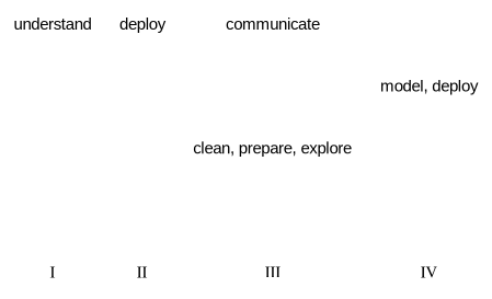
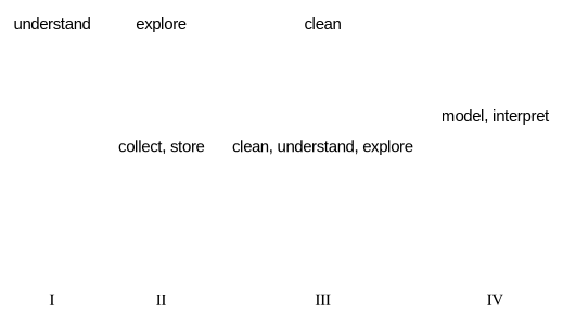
  digraph {
    nodesep=1
    rankdir=LR
    ranksep=0
    splines=true
    node [fontname=arial group=2 shape=plaintext]
    edge [color=lightgray style=invis]
    I [fontname=times group=1]
    n2 [group=1 label=understand]
    II [fontname=times]
-   n5 [label=deploy]
+   n4 [label="collect, store"]
+   n5 [label=explore]
    III [fontname=times group=3]
-   n7 [group=3 label="clean, prepare, explore"]
-   n8 [group=3 label=communicate]
+   n7 [group=3 label="clean, understand, explore"]
+   n8 [group=3 label=clean]
    IV [fontname=times group=4]
-   n10 [group=4 label="model, deploy"]
+   n10 [group=4 label="model, interpret"]
    subgraph sub_1 {
      rank=same
      I
      n2
    }
    subgraph sub_2 {
      rank=same
      II
+     n4
      n5
    }
    subgraph sub_3 {
      rank=same
      III
      n7
      n8
    }
    subgraph sub_4 {
      rank=same
      IV
      n10
    }
    I -> II
    II -> III
+   n4 -> n7
    n5 -> n2
    III -> IV
    n7 -> n10
    n8 -> n5
    n10 -> n8
  }
